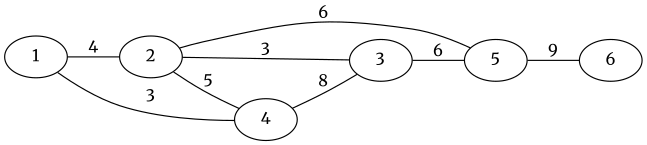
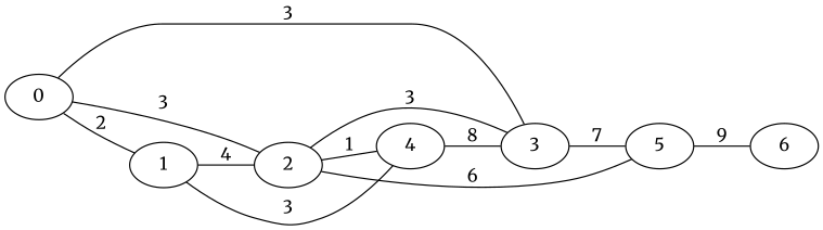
  digraph {
    fontname=Merriweather
    rankdir=LR
    node [fontname=Merriweather]
    edge [arrowhead=none fontname=Merriweather weight=3]
+   0
    1
    2
    3
    4
    5
    6
+   0 -> 1 [label=2 weight=2]
+   0 -> 2 [label=3]
+   0 -> 3 [label=3]
    1 -> 2 [label=4 weight=4]
    1 -> 4 [label=3]
    2 -> 3 [label=3 weight=5]
-   2 -> 4 [label=5 weight=1]
+   2 -> 4 [label=1 weight=1]
    2 -> 5 [label=6 weight=6]
-   3 -> 5 [label=6 weight=7]
+   3 -> 5 [label=7 weight=7]
    4 -> 3 [label=8 weight=8]
    5 -> 6 [label=9 weight=9]
  }
